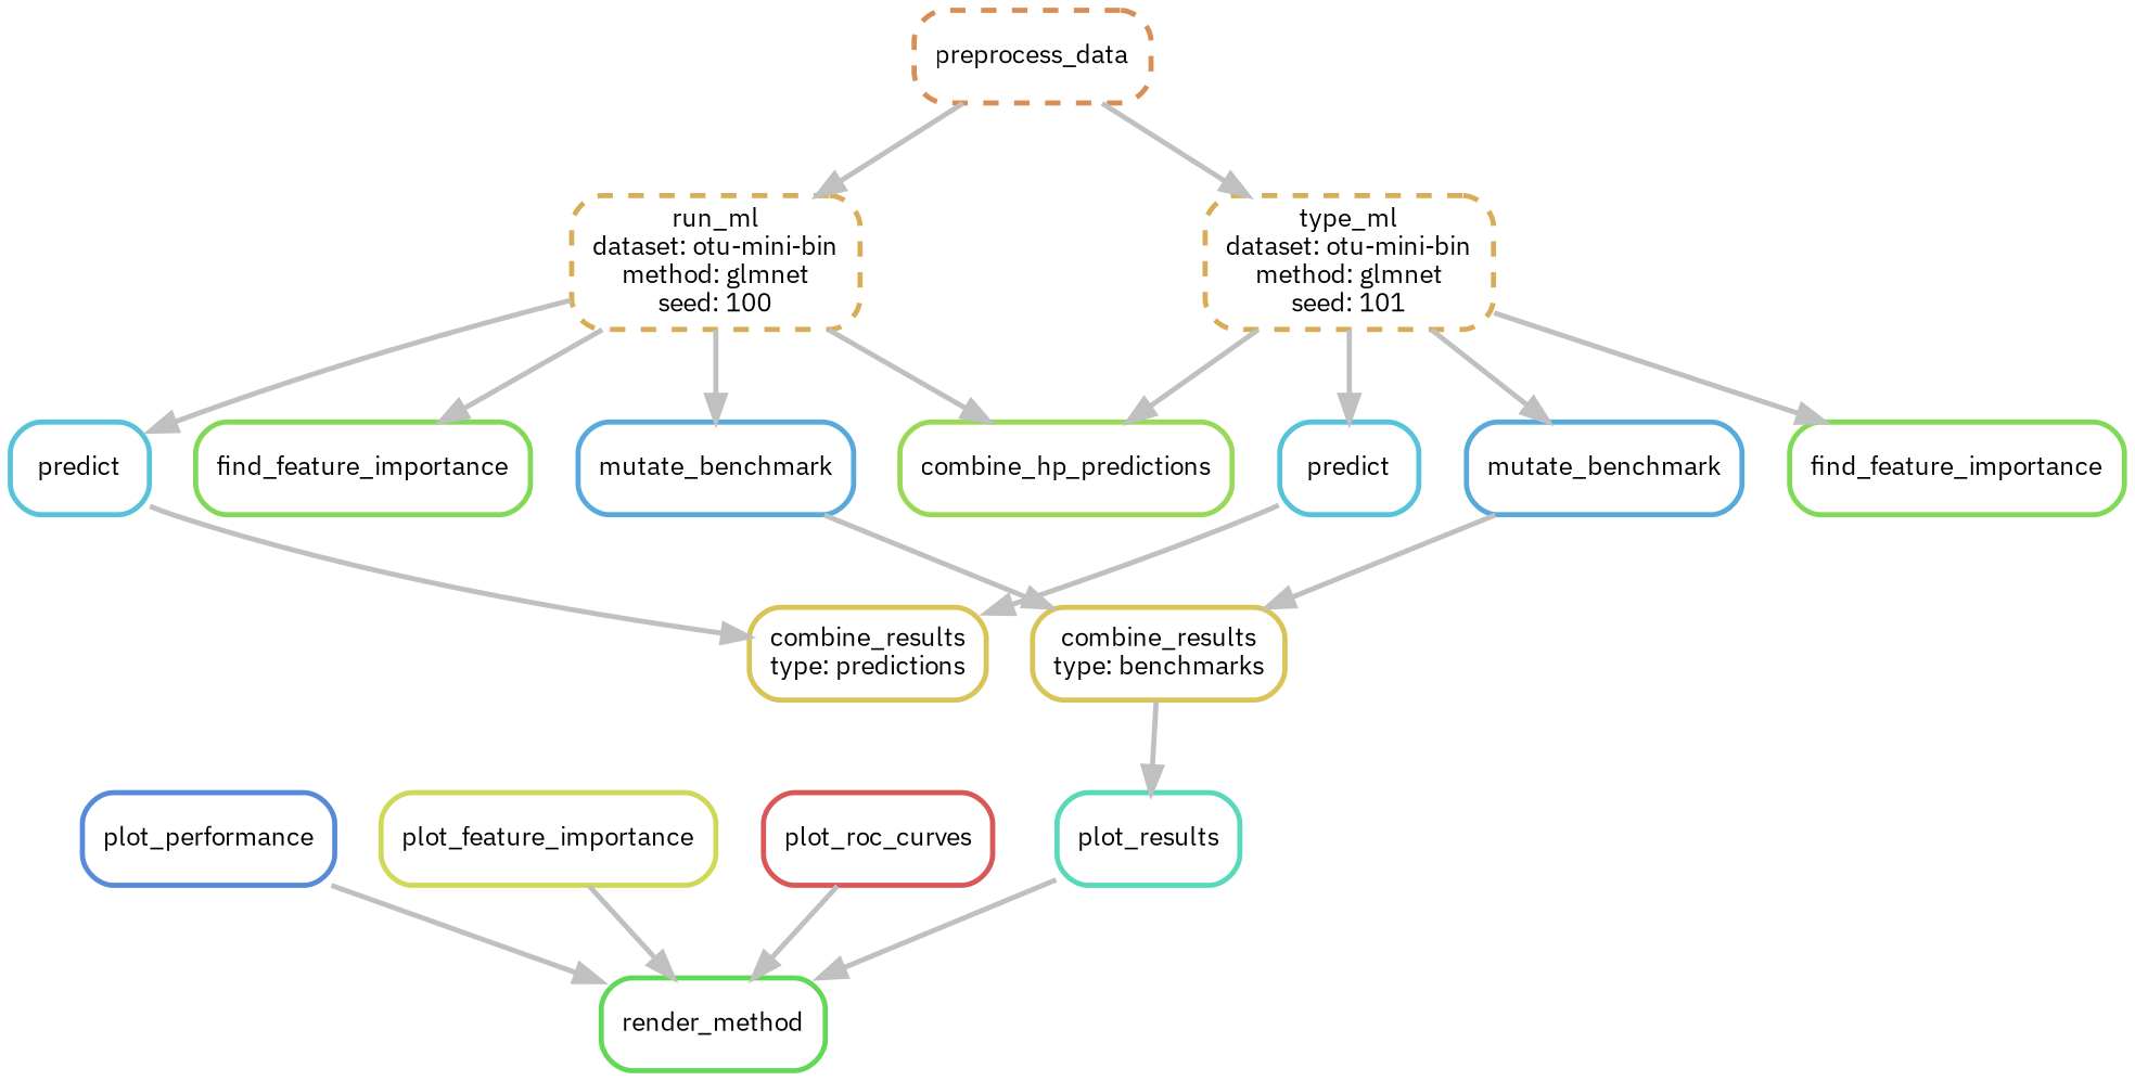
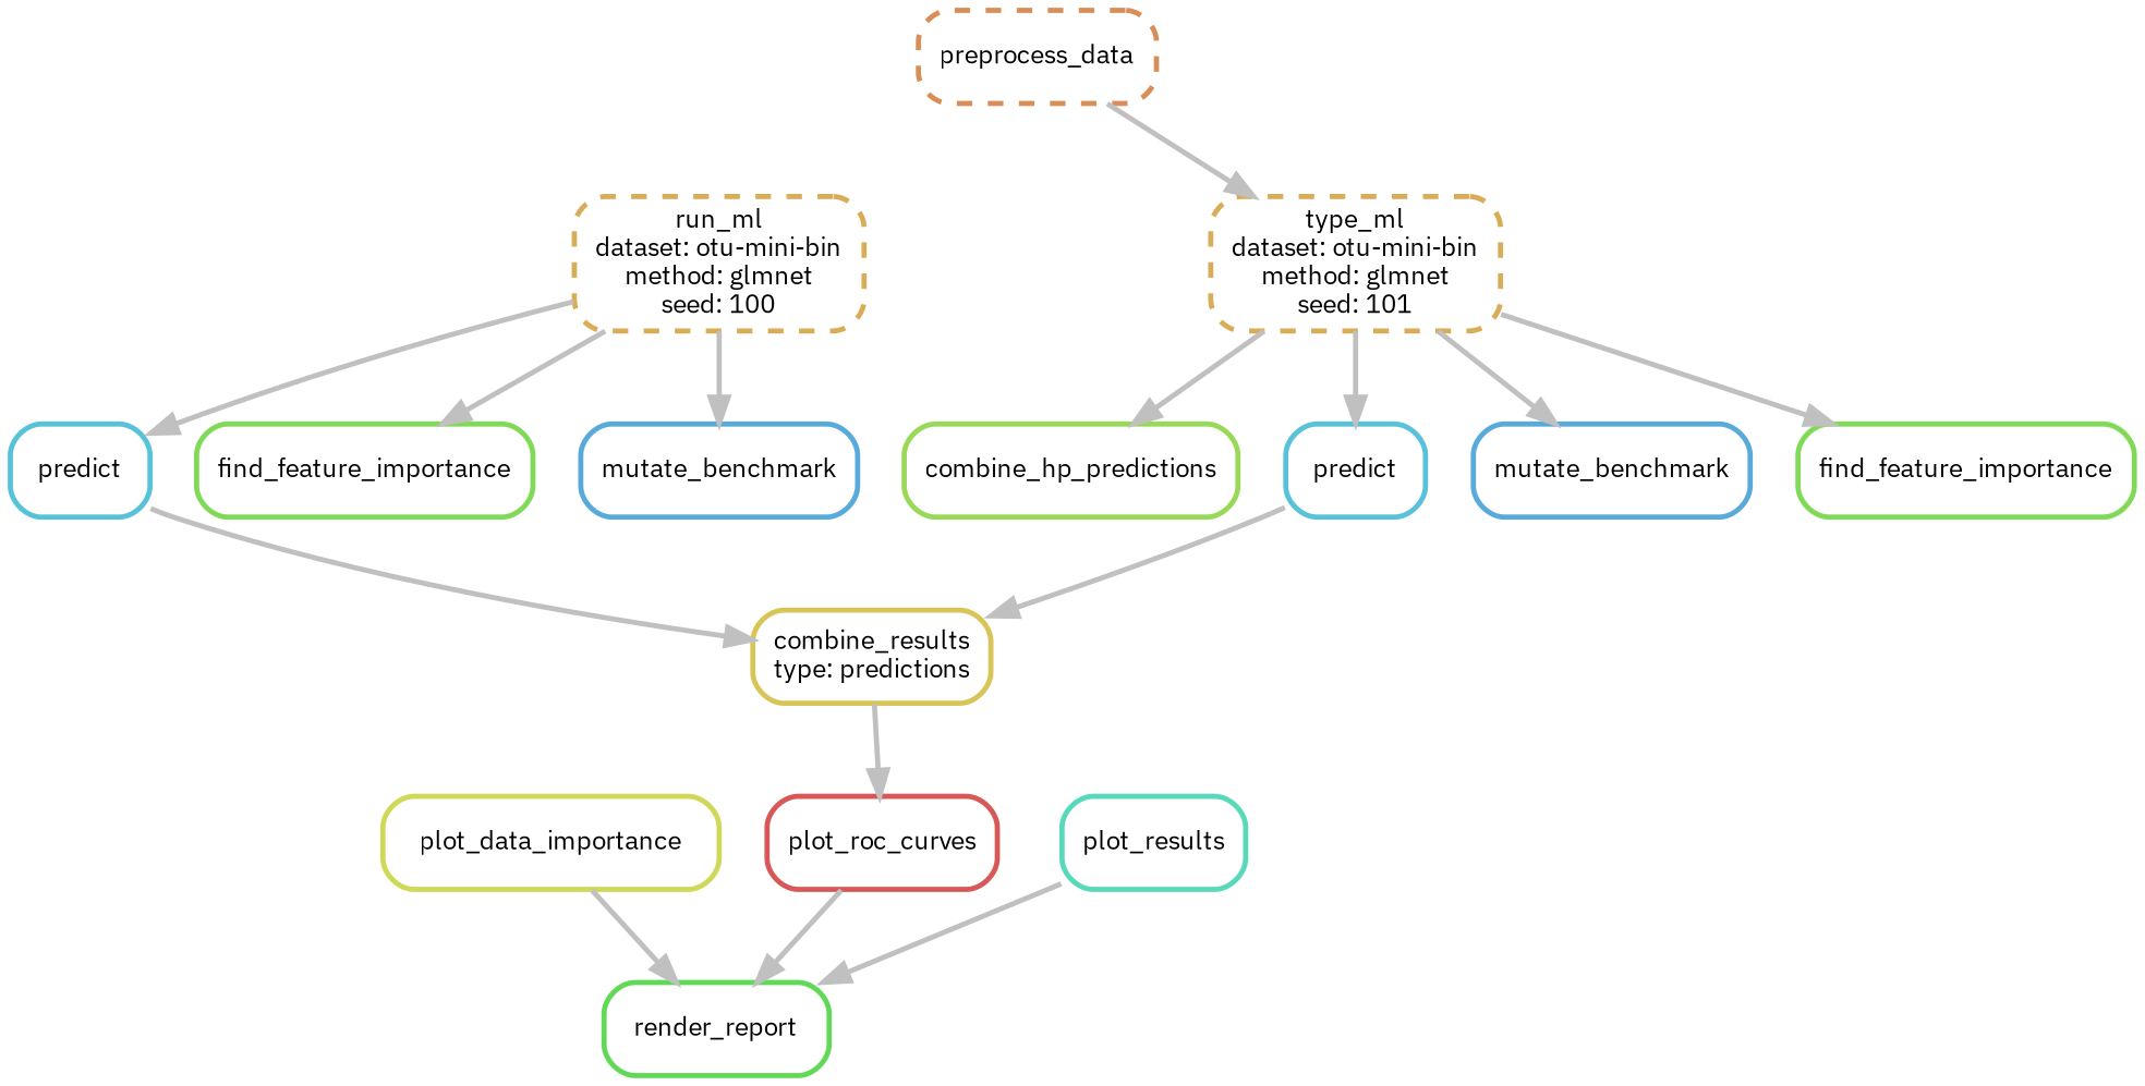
  digraph {
    bgcolor=white
    fontname="IBM Plex Sans"
    node [color="0.11 0.6 0.85" fontname="IBM Plex Sans" fontsize=10 penwidth=2 shape=box style=rounded]
    edge [color=grey fontname="IBM Plex Sans" penwidth=2]
-   n1 [color="0.32 0.6 0.85" label=render_method]
-   n2 [color="0.60 0.6 0.85" label=plot_performance]
+   n1 [color="0.32 0.6 0.85" label=render_report]
    n3 [label="run_ml\ndataset: otu-mini-bin\nmethod: glmnet\nseed: 100" style="rounded,dashed"]
    n4 [color="0.28 0.6 0.85" label=find_feature_importance]
    n5 [color="0.25 0.6 0.85" label=combine_hp_predictions]
    n6 [color="0.56 0.6 0.85" label=mutate_benchmark]
    n7 [color="0.53 0.6 0.85" label=predict]
-   n8 [color="0.14 0.6 0.85" label="combine_results\ntype: benchmarks"]
    n9 [color="0.14 0.6 0.85" label="combine_results\ntype: predictions"]
    n10 [color="0.07 0.6 0.85" label=preprocess_data style="rounded,dashed"]
    n11 [label="type_ml\ndataset: otu-mini-bin\nmethod: glmnet\nseed: 101" style="rounded,dashed"]
    n12 [color="0.28 0.6 0.85" label=find_feature_importance]
    n13 [color="0.56 0.6 0.85" label=mutate_benchmark]
    n14 [color="0.53 0.6 0.85" label=predict]
-   n15 [color="0.18 0.6 0.85" label=plot_feature_importance]
+   n15 [color="0.18 0.6 0.85" label=plot_data_importance]
    n16 [color="0.46 0.6 0.85" label=plot_results]
    n17 [color="0.00 0.6 0.85" label=plot_roc_curves]
-   n2 -> n1
    n3 -> n4
-   n3 -> n5
    n3 -> n6
    n3 -> n7
-   n6 -> n8
    n7 -> n9
-   n8 -> n16
-   n10 -> n3
+   n9 -> n17
    n10 -> n11
    n11 -> n5
    n11 -> n12
    n11 -> n13
    n11 -> n14
-   n13 -> n8
    n14 -> n9
    n15 -> n1
    n16 -> n1
    n17 -> n1
  }
